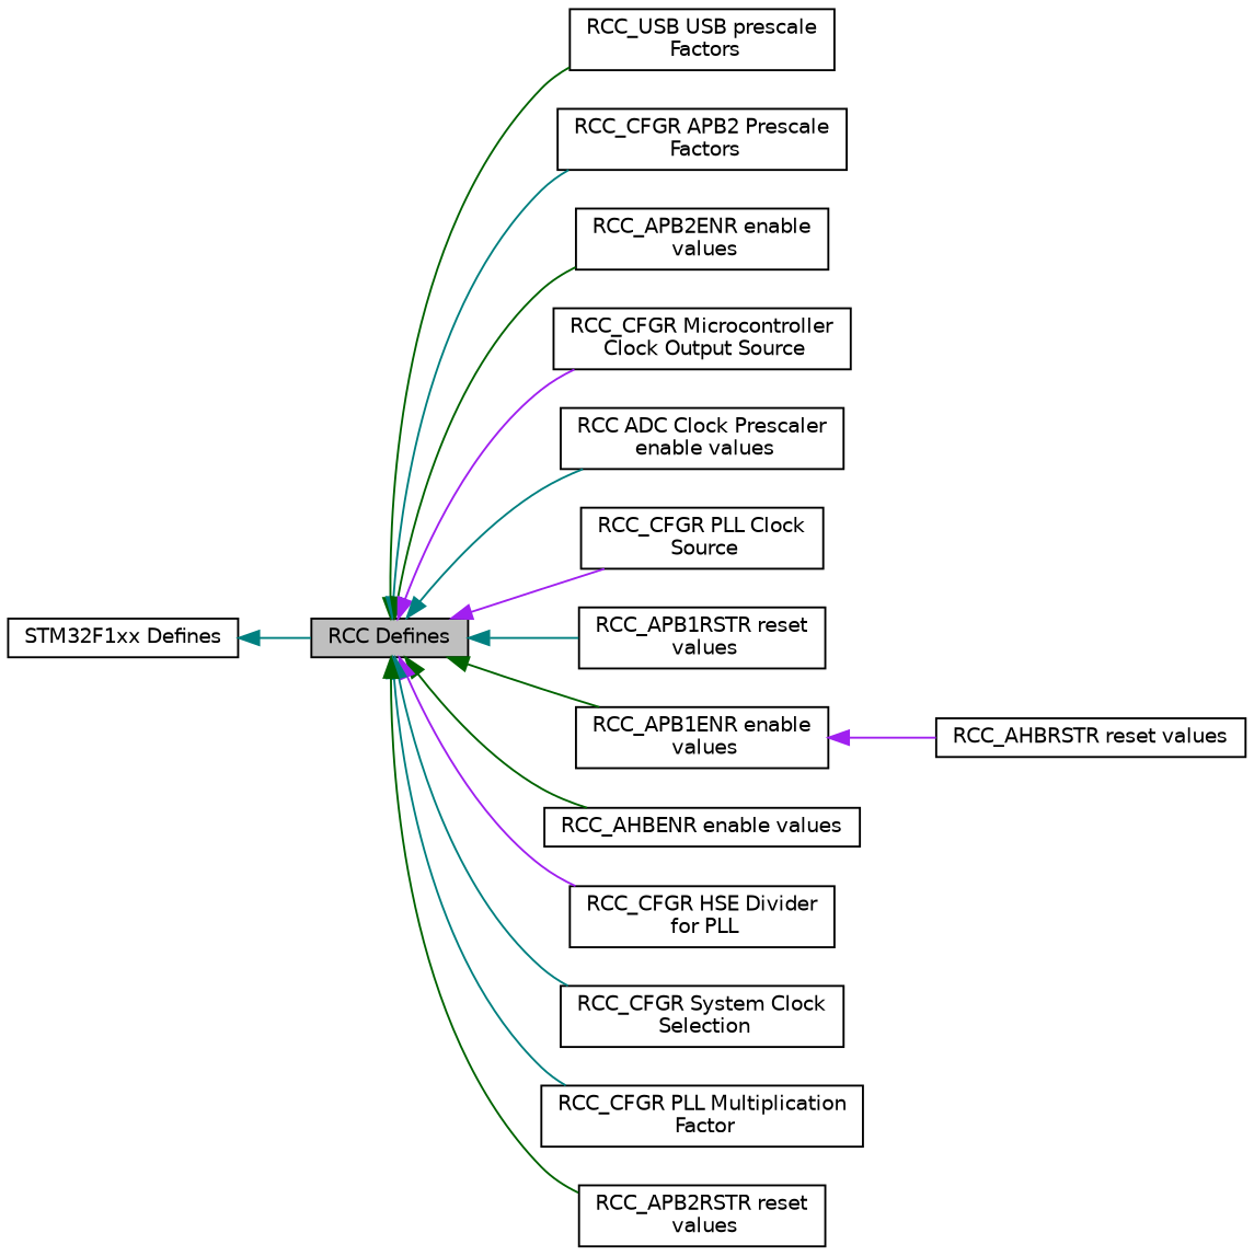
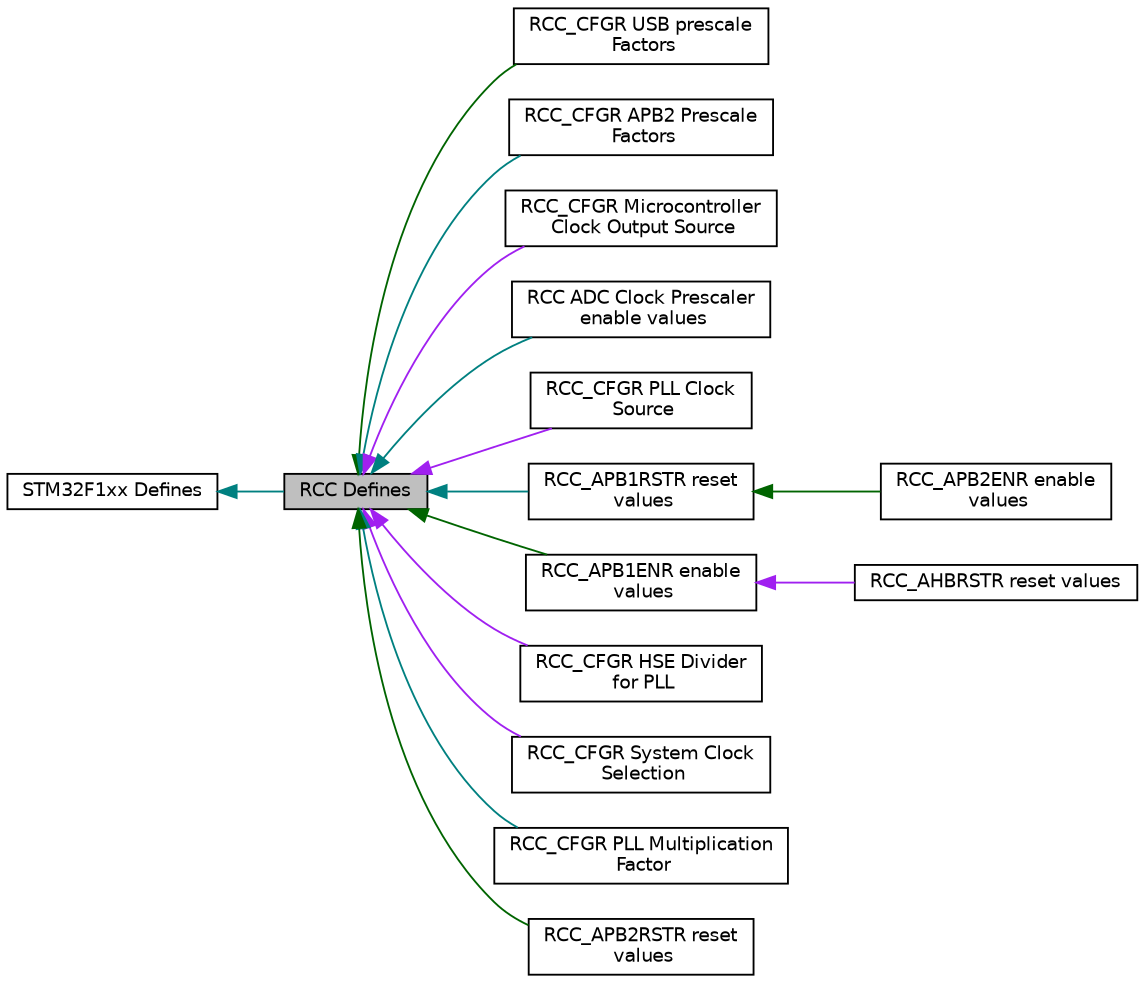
  digraph {
    rankdir=LR
    node [color=black fillcolor=white fontname=Helvetica fontsize=10 shape=record style=filled]
    edge [color=teal dir=back fontname=Helvetica fontsize=10 labelfontname=Helvetica labelfontsize=10 shape=plaintext style=solid]
-   n1 [height=0.2 label="RCC_USB USB prescale\l Factors" width=0.4]
+   n1 [height=0.2 label="RCC_CFGR USB prescale\l Factors" width=0.4]
    n2 [height=0.2 label="RCC_CFGR APB2 Prescale\l Factors" width=0.4]
    n3 [height=0.2 label="STM32F1xx Defines" width=0.4]
    n4 [fillcolor=grey75 fontcolor=black height=0.2 label="RCC Defines" width=0.4]
    n5 [height=0.2 label="RCC_APB2ENR enable\l values" width=0.4]
    n6 [height=0.2 label="RCC_CFGR Microcontroller\l Clock Output Source" width=0.4]
    n7 [height=0.2 label="RCC ADC Clock Prescaler\l enable values" width=0.4]
    n8 [height=0.2 label="RCC_CFGR PLL Clock\l Source" width=0.4]
    n9 [height=0.2 label="RCC_APB1RSTR reset\l values" width=0.4]
    n10 [height=0.2 label="RCC_APB1ENR enable\l values" width=0.4]
-   n11 [height=0.2 label="RCC_AHBENR enable values" width=0.4]
    n12 [height=0.2 label="RCC_CFGR HSE Divider\l for PLL" width=0.4]
    n13 [height=0.2 label="RCC_CFGR System Clock\l Selection" width=0.4]
    n14 [height=0.2 label="RCC_CFGR PLL Multiplication\l Factor" width=0.4]
    n15 [height=0.2 label="RCC_APB2RSTR reset\l values" width=0.4]
    n16 [height=0.2 label="RCC_AHBRSTR reset values" width=0.4]
    n3 -> n4
    n4 -> n1 [color=darkgreen]
    n4 -> n2
-   n4 -> n5 [color=darkgreen]
+   n9 -> n5 [color=darkgreen]
    n4 -> n6 [color=purple]
    n4 -> n7
    n4 -> n8 [color=purple]
    n4 -> n9
    n4 -> n10 [color=darkgreen]
-   n4 -> n11 [color=darkgreen]
    n4 -> n12 [color=purple]
-   n4 -> n13
+   n4 -> n13 [color=purple]
    n4 -> n14
    n4 -> n15 [color=darkgreen]
    n10 -> n16 [color=purple]
  }
